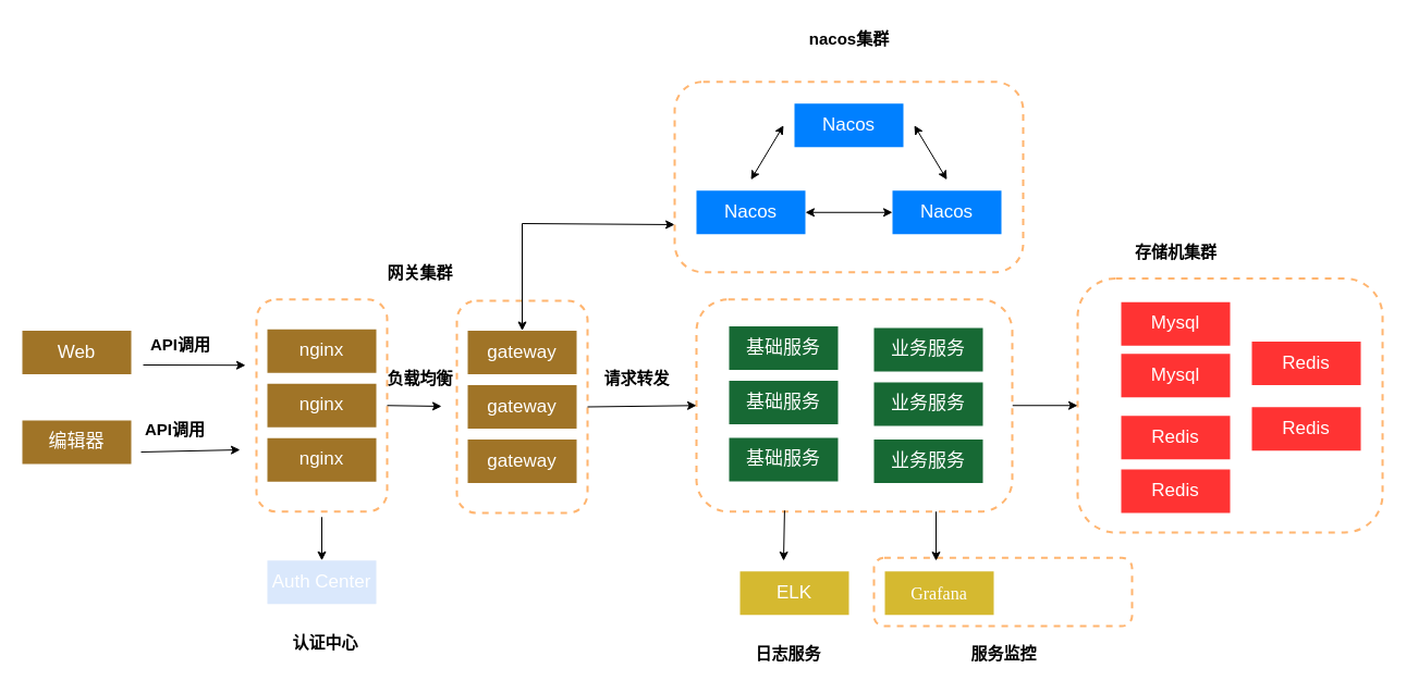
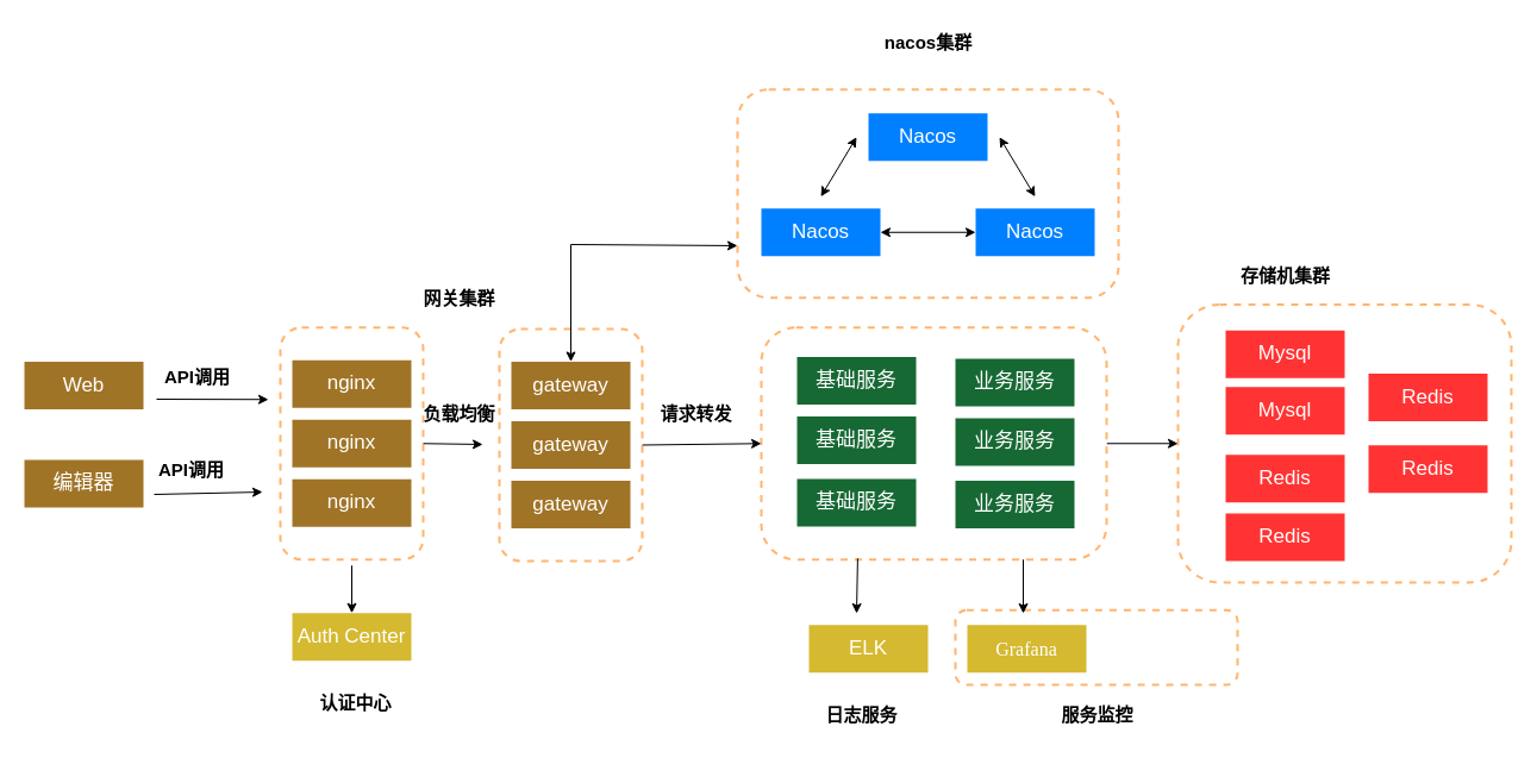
  <mxCell id="0" />
  <mxCell id="1" parent="0" />
  <mxCell id="2" value="" style="rounded=1;whiteSpace=wrap;html=1;dashed=1;strokeColor=#FFB570;strokeWidth=2;" vertex="1" parent="1"><mxGeometry x="802" y="512.25" width="237" height="62.75" as="geometry" /></mxCell>
  <mxCell id="3" value="" style="rounded=1;whiteSpace=wrap;html=1;dashed=1;strokeColor=#FFB570;strokeWidth=2;container=0;" vertex="1" parent="1"><mxGeometry x="419" y="276" width="120" height="195" as="geometry" /></mxCell>
  <mxCell id="4" value="" style="rounded=1;whiteSpace=wrap;html=1;dashed=1;strokeColor=#FFB570;strokeWidth=2;" vertex="1" parent="1"><mxGeometry x="989" y="255.5" width="280" height="233.5" as="geometry" /></mxCell>
  <mxCell id="5" value="" style="endArrow=classic;startArrow=classic;html=1;rounded=0;entryX=0;entryY=0.75;entryDx=0;entryDy=0;" edge="1" parent="1" source="39" target="16"><mxGeometry width="50" height="50" relative="1" as="geometry"><mxPoint x="539" y="334.75" as="sourcePoint" /><mxPoint x="589" y="284.75" as="targetPoint" /><Array as="points"><mxPoint x="479" y="205" /></Array></mxGeometry></mxCell>
  <mxCell id="6" value="" style="endArrow=classic;html=1;rounded=0;" edge="1" parent="1"><mxGeometry width="50" height="50" relative="1" as="geometry"><mxPoint x="131" y="335" as="sourcePoint" /><mxPoint x="225" y="335.25" as="targetPoint" /></mxGeometry></mxCell>
  <mxCell id="7" value="API调用" style="text;html=1;align=center;verticalAlign=middle;resizable=0;points=[];autosize=1;strokeColor=none;fillColor=none;strokeWidth=3;fontSize=15;fontStyle=1" vertex="1" parent="1"><mxGeometry x="125" y="300.75" width="80" height="30" as="geometry" /></mxCell>
  <mxCell id="8" value="网关集群" style="text;html=1;align=center;verticalAlign=middle;resizable=0;points=[];autosize=1;strokeColor=none;fillColor=none;strokeWidth=3;fontSize=15;fontStyle=1" vertex="1" parent="1"><mxGeometry x="345" y="235" width="80" height="30" as="geometry" /></mxCell>
  <mxCell id="9" value="nacos集群" style="text;html=1;align=center;verticalAlign=middle;resizable=0;points=[];autosize=1;strokeColor=none;fillColor=none;strokeWidth=3;fontSize=15;fontStyle=1" vertex="1" parent="1"><mxGeometry x="729" y="20" width="100" height="30" as="geometry" /></mxCell>
  <mxCell id="10" style="edgeStyle=orthogonalEdgeStyle;rounded=0;orthogonalLoop=1;jettySize=auto;html=1;entryX=0;entryY=0.5;entryDx=0;entryDy=0;" edge="1" parent="1" source="11" target="4"><mxGeometry relative="1" as="geometry" /></mxCell>
  <mxCell id="11" value="" style="rounded=1;whiteSpace=wrap;html=1;dashed=1;strokeColor=#FFB570;strokeWidth=2;" vertex="1" parent="1"><mxGeometry x="639" y="274.75" width="290" height="195" as="geometry" /></mxCell>
  <mxCell id="12" value="&lt;font color=&quot;#ffffff&quot;&gt;基础服务&lt;/font&gt;" style="rounded=0;whiteSpace=wrap;html=1;fillColor=#176934;fontSize=17;strokeColor=none;" vertex="1" parent="1"><mxGeometry x="669" y="299.5" width="100" height="40" as="geometry" /></mxCell>
  <mxCell id="13" value="&lt;span style=&quot;color: rgb(255, 255, 255);&quot;&gt;基础服务&lt;/span&gt;" style="rounded=0;whiteSpace=wrap;html=1;fillColor=#176934;fontSize=17;strokeColor=none;" vertex="1" parent="1"><mxGeometry x="669" y="349.5" width="100" height="40" as="geometry" /></mxCell>
  <mxCell id="14" value="&lt;span style=&quot;color: rgb(255, 255, 255);&quot;&gt;基础服务&lt;/span&gt;" style="rounded=0;whiteSpace=wrap;html=1;fillColor=#176934;fontSize=17;strokeColor=none;" vertex="1" parent="1"><mxGeometry x="669" y="402" width="100" height="40" as="geometry" /></mxCell>
  <mxCell id="15" value="" style="group" vertex="1" connectable="0" parent="1"><mxGeometry x="619" y="74.75" width="320" height="175" as="geometry" /></mxCell>
  <mxCell id="16" value="" style="rounded=1;whiteSpace=wrap;html=1;dashed=1;strokeColor=#FFB570;strokeWidth=2;" vertex="1" parent="15"><mxGeometry width="320" height="175" as="geometry" /></mxCell>
  <mxCell id="17" value="&lt;font color=&quot;#ffffff&quot; style=&quot;font-size: 17px;&quot;&gt;Nacos&lt;/font&gt;" style="rounded=0;whiteSpace=wrap;html=1;fillColor=#0080ff;fontSize=17;strokeColor=none;" vertex="1" parent="15"><mxGeometry x="110" y="20" width="100" height="40" as="geometry" /></mxCell>
  <mxCell id="18" value="&lt;font color=&quot;#ffffff&quot; style=&quot;font-size: 17px;&quot;&gt;Nacos&lt;/font&gt;" style="rounded=0;whiteSpace=wrap;html=1;fillColor=#0080ff;fontSize=17;strokeColor=none;" vertex="1" parent="15"><mxGeometry x="200" y="100" width="100" height="40" as="geometry" /></mxCell>
  <mxCell id="19" value="&lt;font color=&quot;#ffffff&quot; style=&quot;font-size: 17px;&quot;&gt;Nacos&lt;/font&gt;" style="rounded=0;whiteSpace=wrap;html=1;fillColor=#0080ff;fontSize=17;strokeColor=none;" vertex="1" parent="15"><mxGeometry x="20" y="100" width="100" height="40" as="geometry" /></mxCell>
  <mxCell id="20" value="" style="endArrow=classic;startArrow=classic;html=1;rounded=0;" edge="1" parent="15"><mxGeometry width="50" height="50" relative="1" as="geometry"><mxPoint x="70" y="90" as="sourcePoint" /><mxPoint x="100" y="40" as="targetPoint" /></mxGeometry></mxCell>
  <mxCell id="21" value="" style="endArrow=classic;startArrow=classic;html=1;rounded=0;" edge="1" parent="15"><mxGeometry width="50" height="50" relative="1" as="geometry"><mxPoint x="250" y="90" as="sourcePoint" /><mxPoint x="220" y="40" as="targetPoint" /></mxGeometry></mxCell>
  <mxCell id="22" value="" style="endArrow=classic;startArrow=classic;html=1;rounded=0;" edge="1" parent="15"><mxGeometry width="50" height="50" relative="1" as="geometry"><mxPoint x="200" y="120" as="sourcePoint" /><mxPoint x="120" y="120" as="targetPoint" /></mxGeometry></mxCell>
  <mxCell id="23" value="" style="endArrow=classic;html=1;rounded=0;entryX=0;entryY=0.5;entryDx=0;entryDy=0;exitX=1;exitY=0.5;exitDx=0;exitDy=0;" edge="1" parent="1" target="11" source="3"><mxGeometry width="50" height="50" relative="1" as="geometry"><mxPoint x="549" y="370.5" as="sourcePoint" /><mxPoint x="659" y="370.5" as="targetPoint" /></mxGeometry></mxCell>
- <mxCell id="24" value="&lt;font color=&quot;#ffffff&quot;&gt;Auth Center&lt;/font&gt;" style="rounded=0;whiteSpace=wrap;html=1;fillColor=#dae8fc;fontSize=17;strokeColor=none;" vertex="1" parent="1"><mxGeometry x="245" y="514.75" width="100" height="40" as="geometry" /></mxCell>
+ <mxCell id="24" value="&lt;font color=&quot;#ffffff&quot;&gt;Auth Center&lt;/font&gt;" style="rounded=0;whiteSpace=wrap;html=1;fillColor=#d5b930;fontSize=17;strokeColor=none;" vertex="1" parent="1"><mxGeometry x="245" y="514.75" width="100" height="40" as="geometry" /></mxCell>
  <mxCell id="25" value="" style="endArrow=classic;html=1;rounded=0;entryX=0.5;entryY=0;entryDx=0;entryDy=0;" edge="1" parent="1" target="24"><mxGeometry width="50" height="50" relative="1" as="geometry"><mxPoint x="295" y="474.75" as="sourcePoint" /><mxPoint x="325" y="382.75" as="targetPoint" /></mxGeometry></mxCell>
  <mxCell id="26" value="认证中心" style="text;html=1;align=center;verticalAlign=middle;resizable=0;points=[];autosize=1;strokeColor=none;fillColor=none;strokeWidth=3;fontSize=15;fontStyle=1" vertex="1" parent="1"><mxGeometry x="258" y="574.75" width="80" height="30" as="geometry" /></mxCell>
  <mxCell id="27" value="&lt;font color=&quot;#ffffff&quot;&gt;ELK&lt;/font&gt;" style="rounded=0;whiteSpace=wrap;html=1;fillColor=#d5b930;fontSize=17;strokeColor=none;" vertex="1" parent="1"><mxGeometry x="679" y="524.75" width="100" height="40" as="geometry" /></mxCell>
  <mxCell id="28" value="" style="endArrow=classic;html=1;rounded=0;exitX=0.279;exitY=0.995;exitDx=0;exitDy=0;exitPerimeter=0;" edge="1" parent="1" source="11"><mxGeometry width="50" height="50" relative="1" as="geometry"><mxPoint x="489" y="479.75" as="sourcePoint" /><mxPoint x="719" y="515" as="targetPoint" /></mxGeometry></mxCell>
  <mxCell id="29" value="日志服务" style="text;html=1;align=center;verticalAlign=middle;resizable=0;points=[];autosize=1;strokeColor=none;fillColor=none;strokeWidth=3;fontSize=15;fontStyle=1" vertex="1" parent="1"><mxGeometry x="683" y="585" width="80" height="30" as="geometry" /></mxCell>
  <mxCell id="30" value="&lt;span style=&quot;font-size:12.0pt;mso-bidi-font-size:&lt;br/&gt;11.0pt;line-height:150%;font-family:&amp;quot;Times New Roman&amp;quot;,serif;mso-fareast-font-family:&lt;br/&gt;宋体;mso-bidi-theme-font:minor-bidi;mso-font-kerning:1.0pt;mso-ansi-language:&lt;br/&gt;EN-US;mso-fareast-language:ZH-CN;mso-bidi-language:AR-SA&quot; lang=&quot;EN-US&quot;&gt;Grafana&lt;/span&gt;" style="rounded=0;whiteSpace=wrap;html=1;fillColor=#d5b930;fontSize=17;strokeColor=none;fontColor=#FFFFFF;" vertex="1" parent="1"><mxGeometry x="812" y="524.75" width="100" height="40" as="geometry" /></mxCell>
  <mxCell id="31" value="" style="endArrow=classic;html=1;rounded=0;exitX=0.279;exitY=0.995;exitDx=0;exitDy=0;exitPerimeter=0;" edge="1" parent="1"><mxGeometry width="50" height="50" relative="1" as="geometry"><mxPoint x="859" y="469.75" as="sourcePoint" /><mxPoint x="859" y="515" as="targetPoint" /></mxGeometry></mxCell>
  <mxCell id="32" value="服务监控" style="text;html=1;align=center;verticalAlign=middle;resizable=0;points=[];autosize=1;strokeColor=none;fillColor=none;strokeWidth=3;fontSize=15;fontStyle=1" vertex="1" parent="1"><mxGeometry x="880.5" y="585" width="80" height="30" as="geometry" /></mxCell>
  <mxCell id="33" value="&lt;font color=&quot;#ffffff&quot;&gt;Mysql&lt;/font&gt;" style="rounded=0;whiteSpace=wrap;html=1;fillColor=#FF3333;fontSize=17;strokeColor=none;" vertex="1" parent="1"><mxGeometry x="1029" y="277.25" width="100" height="40" as="geometry" /></mxCell>
  <mxCell id="34" value="&lt;font color=&quot;#ffffff&quot;&gt;Redis&lt;/font&gt;" style="rounded=0;whiteSpace=wrap;html=1;fillColor=#FF3333;fontSize=17;strokeColor=none;" vertex="1" parent="1"><mxGeometry x="1029" y="381.75" width="100" height="40" as="geometry" /></mxCell>
  <mxCell id="35" value="&lt;font color=&quot;#ffffff&quot;&gt;业务服务&lt;/font&gt;" style="rounded=0;whiteSpace=wrap;html=1;fillColor=#176934;fontSize=17;strokeColor=none;" vertex="1" parent="1"><mxGeometry x="802" y="301" width="100" height="40" as="geometry" /></mxCell>
  <mxCell id="36" value="&lt;span style=&quot;color: rgb(255, 255, 255);&quot;&gt;业务服务&lt;/span&gt;" style="rounded=0;whiteSpace=wrap;html=1;fillColor=#176934;fontSize=17;strokeColor=none;" vertex="1" parent="1"><mxGeometry x="802" y="351" width="100" height="40" as="geometry" /></mxCell>
  <mxCell id="37" value="&lt;span style=&quot;color: rgb(255, 255, 255);&quot;&gt;业务服务&lt;/span&gt;" style="rounded=0;whiteSpace=wrap;html=1;fillColor=#176934;fontSize=17;strokeColor=none;" vertex="1" parent="1"><mxGeometry x="802" y="403.5" width="100" height="40" as="geometry" /></mxCell>
  <mxCell id="38" value="" style="rounded=1;whiteSpace=wrap;html=1;dashed=1;strokeColor=#FFB570;strokeWidth=2;container=0;" vertex="1" parent="1"><mxGeometry x="235" y="274.75" width="120" height="195" as="geometry" /></mxCell>
  <mxCell id="39" value="&lt;font color=&quot;#ffffff&quot;&gt;gateway&lt;/font&gt;" style="rounded=0;whiteSpace=wrap;html=1;fillColor=#a07427;fontSize=17;strokeColor=none;container=0;" vertex="1" parent="1"><mxGeometry x="429" y="303.5" width="100" height="40" as="geometry" /></mxCell>
  <mxCell id="40" value="&lt;font color=&quot;#ffffff&quot;&gt;gateway&lt;/font&gt;" style="rounded=0;whiteSpace=wrap;html=1;fillColor=#a07427;fontSize=17;strokeColor=none;container=0;" vertex="1" parent="1"><mxGeometry x="429" y="353.5" width="100" height="40" as="geometry" /></mxCell>
  <mxCell id="41" value="&lt;font color=&quot;#ffffff&quot;&gt;gateway&lt;/font&gt;" style="rounded=0;whiteSpace=wrap;html=1;fillColor=#a07427;fontSize=17;strokeColor=none;container=0;" vertex="1" parent="1"><mxGeometry x="429" y="403.5" width="100" height="40" as="geometry" /></mxCell>
  <mxCell id="42" value="&lt;font color=&quot;#ffffff&quot;&gt;nginx&lt;/font&gt;" style="rounded=0;whiteSpace=wrap;html=1;fillColor=#a07427;fontSize=17;strokeColor=none;container=0;" vertex="1" parent="1"><mxGeometry x="245" y="302.25" width="100" height="40" as="geometry" /></mxCell>
  <mxCell id="43" value="&lt;span style=&quot;color: rgb(255, 255, 255);&quot;&gt;nginx&lt;/span&gt;" style="rounded=0;whiteSpace=wrap;html=1;fillColor=#a07427;fontSize=17;strokeColor=none;container=0;" vertex="1" parent="1"><mxGeometry x="245" y="352.25" width="100" height="40" as="geometry" /></mxCell>
  <mxCell id="44" value="&lt;span style=&quot;color: rgb(255, 255, 255);&quot;&gt;nginx&lt;/span&gt;" style="rounded=0;whiteSpace=wrap;html=1;fillColor=#a07427;fontSize=17;strokeColor=none;container=0;" vertex="1" parent="1"><mxGeometry x="245" y="402.25" width="100" height="40" as="geometry" /></mxCell>
  <mxCell id="45" value="&lt;font color=&quot;#ffffff&quot;&gt;Web&lt;/font&gt;" style="rounded=0;whiteSpace=wrap;html=1;fillColor=#a07427;fontSize=17;strokeColor=none;container=0;" vertex="1" parent="1"><mxGeometry x="20" y="303.5" width="100" height="40" as="geometry" /></mxCell>
  <mxCell id="46" value="&lt;font color=&quot;#ffffff&quot;&gt;编辑器&lt;/font&gt;" style="rounded=0;whiteSpace=wrap;html=1;fillColor=#a07427;fontSize=17;strokeColor=none;container=0;" vertex="1" parent="1"><mxGeometry x="20" y="386" width="100" height="40" as="geometry" /></mxCell>
  <mxCell id="47" value="" style="endArrow=classic;html=1;rounded=0;" edge="1" parent="1"><mxGeometry width="50" height="50" relative="1" as="geometry"><mxPoint x="129" y="415" as="sourcePoint" /><mxPoint x="220" y="413" as="targetPoint" /></mxGeometry></mxCell>
  <mxCell id="48" value="API调用" style="text;html=1;align=center;verticalAlign=middle;resizable=0;points=[];autosize=1;strokeColor=none;fillColor=none;strokeWidth=3;fontSize=15;fontStyle=1" vertex="1" parent="1"><mxGeometry x="120" y="378.5" width="80" height="30" as="geometry" /></mxCell>
  <mxCell id="49" value="" style="endArrow=classic;html=1;rounded=0;exitX=1;exitY=0.5;exitDx=0;exitDy=0;" edge="1" parent="1" source="38"><mxGeometry width="50" height="50" relative="1" as="geometry"><mxPoint x="319" y="367.25" as="sourcePoint" /><mxPoint x="405" y="373" as="targetPoint" /></mxGeometry></mxCell>
  <mxCell id="50" value="负载均衡" style="text;html=1;align=center;verticalAlign=middle;resizable=0;points=[];autosize=1;strokeColor=none;fillColor=none;strokeWidth=3;fontSize=15;fontStyle=1" vertex="1" parent="1"><mxGeometry x="345" y="332.25" width="80" height="30" as="geometry" /></mxCell>
  <mxCell id="51" value="请求转发" style="text;html=1;align=center;verticalAlign=middle;resizable=0;points=[];autosize=1;strokeColor=none;fillColor=none;strokeWidth=3;fontSize=15;fontStyle=1" vertex="1" parent="1"><mxGeometry x="544" y="332.25" width="80" height="30" as="geometry" /></mxCell>
  <mxCell id="52" value="存储机集群" style="text;html=1;align=center;verticalAlign=middle;resizable=0;points=[];autosize=1;strokeColor=none;fillColor=none;strokeWidth=3;fontSize=15;fontStyle=1" vertex="1" parent="1"><mxGeometry x="1029" y="216" width="100" height="30" as="geometry" /></mxCell>
  <mxCell id="53" value="&lt;font color=&quot;#ffffff&quot;&gt;Mysql&lt;/font&gt;" style="rounded=0;whiteSpace=wrap;html=1;fillColor=#FF3333;fontSize=17;strokeColor=none;" vertex="1" parent="1"><mxGeometry x="1029" y="324.75" width="100" height="40" as="geometry" /></mxCell>
  <mxCell id="54" value="&lt;font color=&quot;#ffffff&quot;&gt;Redis&lt;/font&gt;" style="rounded=0;whiteSpace=wrap;html=1;fillColor=#FF3333;fontSize=17;strokeColor=none;" vertex="1" parent="1"><mxGeometry x="1029" y="431" width="100" height="40" as="geometry" /></mxCell>
  <mxCell id="55" value="&lt;font color=&quot;#ffffff&quot;&gt;Redis&lt;/font&gt;" style="rounded=0;whiteSpace=wrap;html=1;fillColor=#FF3333;fontSize=17;strokeColor=none;" vertex="1" parent="1"><mxGeometry x="1149" y="313.5" width="100" height="40" as="geometry" /></mxCell>
  <mxCell id="56" value="&lt;font color=&quot;#ffffff&quot;&gt;Redis&lt;/font&gt;" style="rounded=0;whiteSpace=wrap;html=1;fillColor=#FF3333;fontSize=17;strokeColor=none;" vertex="1" parent="1"><mxGeometry x="1149" y="373.75" width="100" height="40" as="geometry" /></mxCell>
